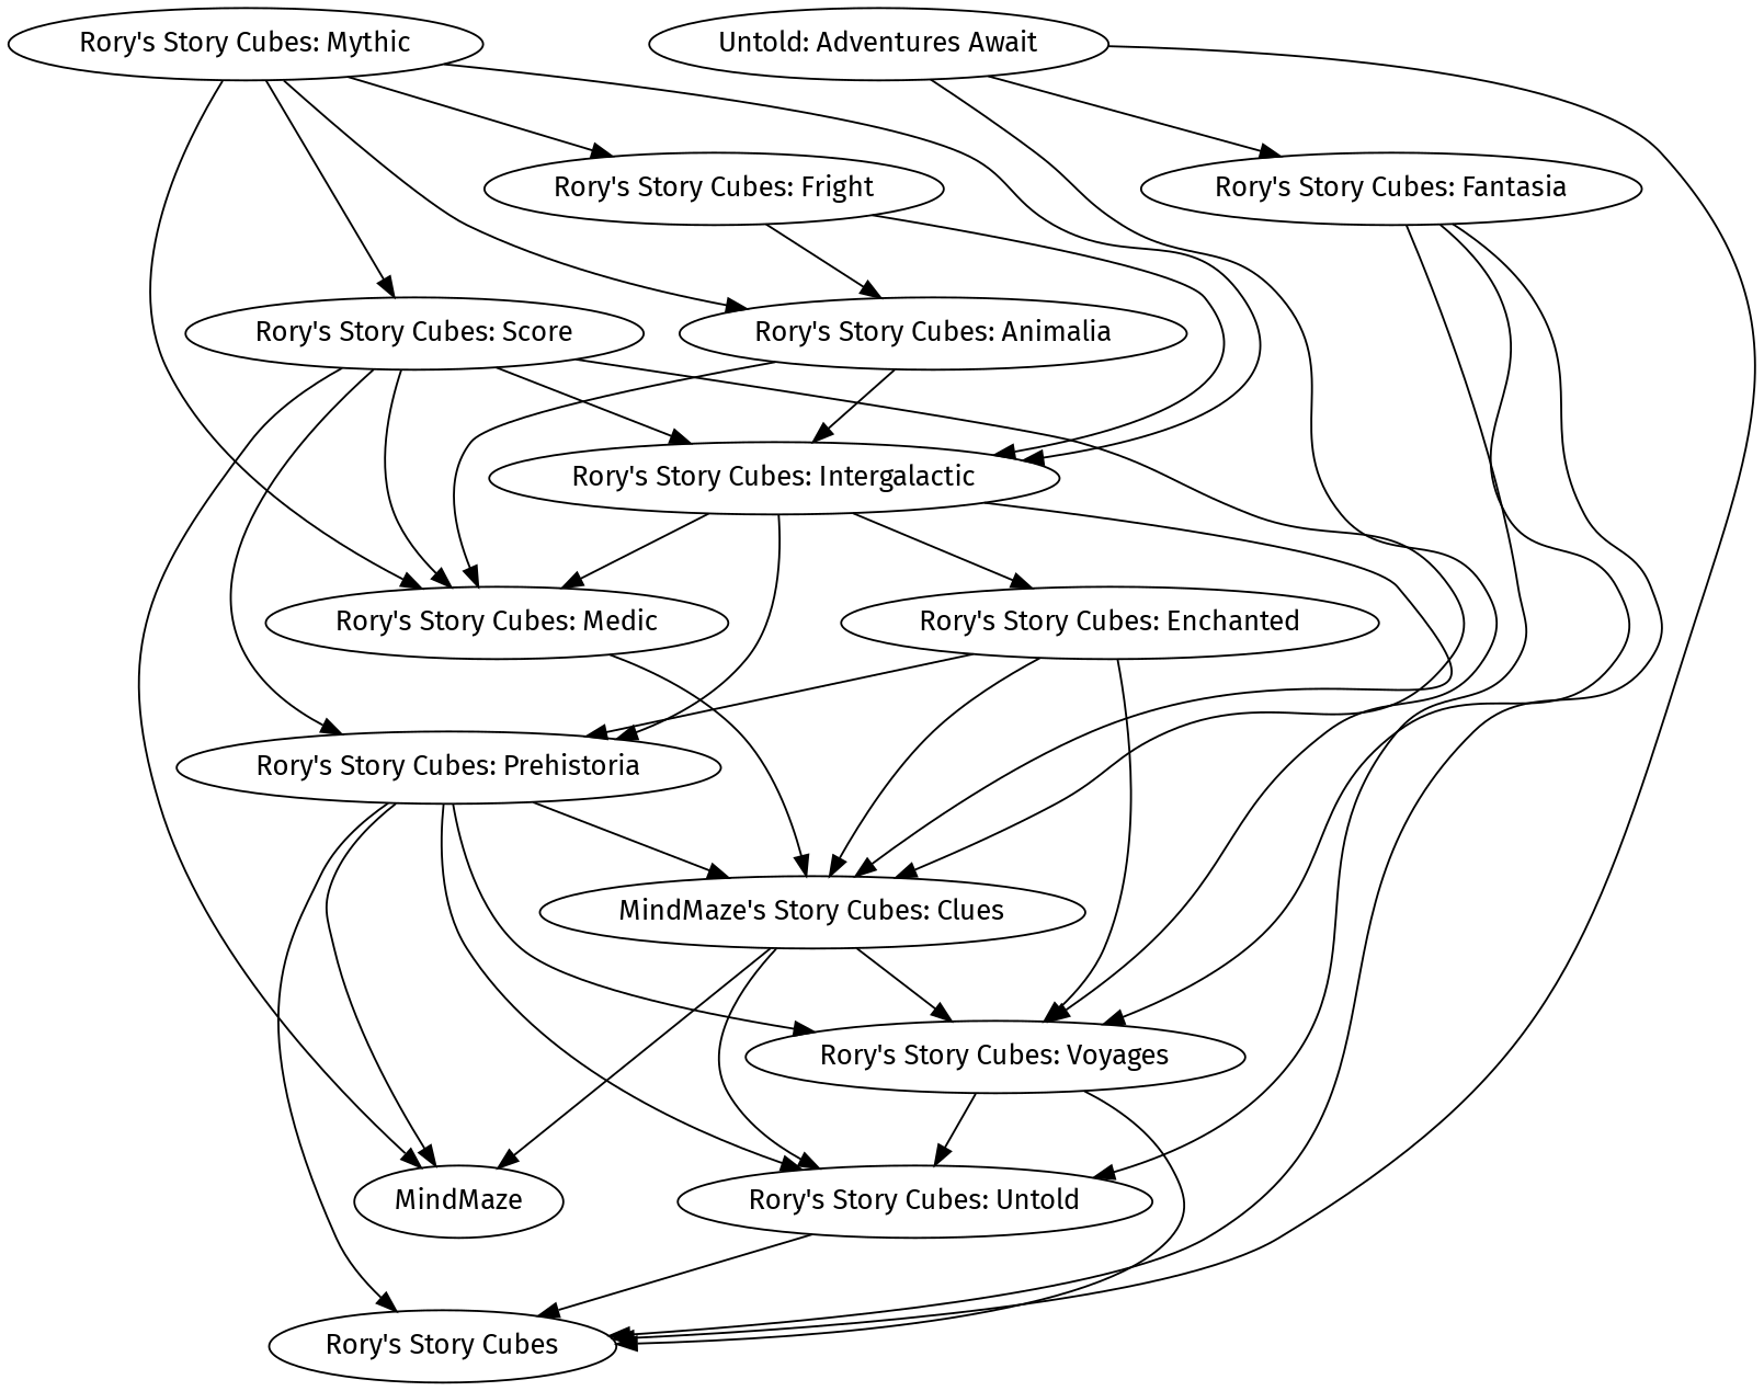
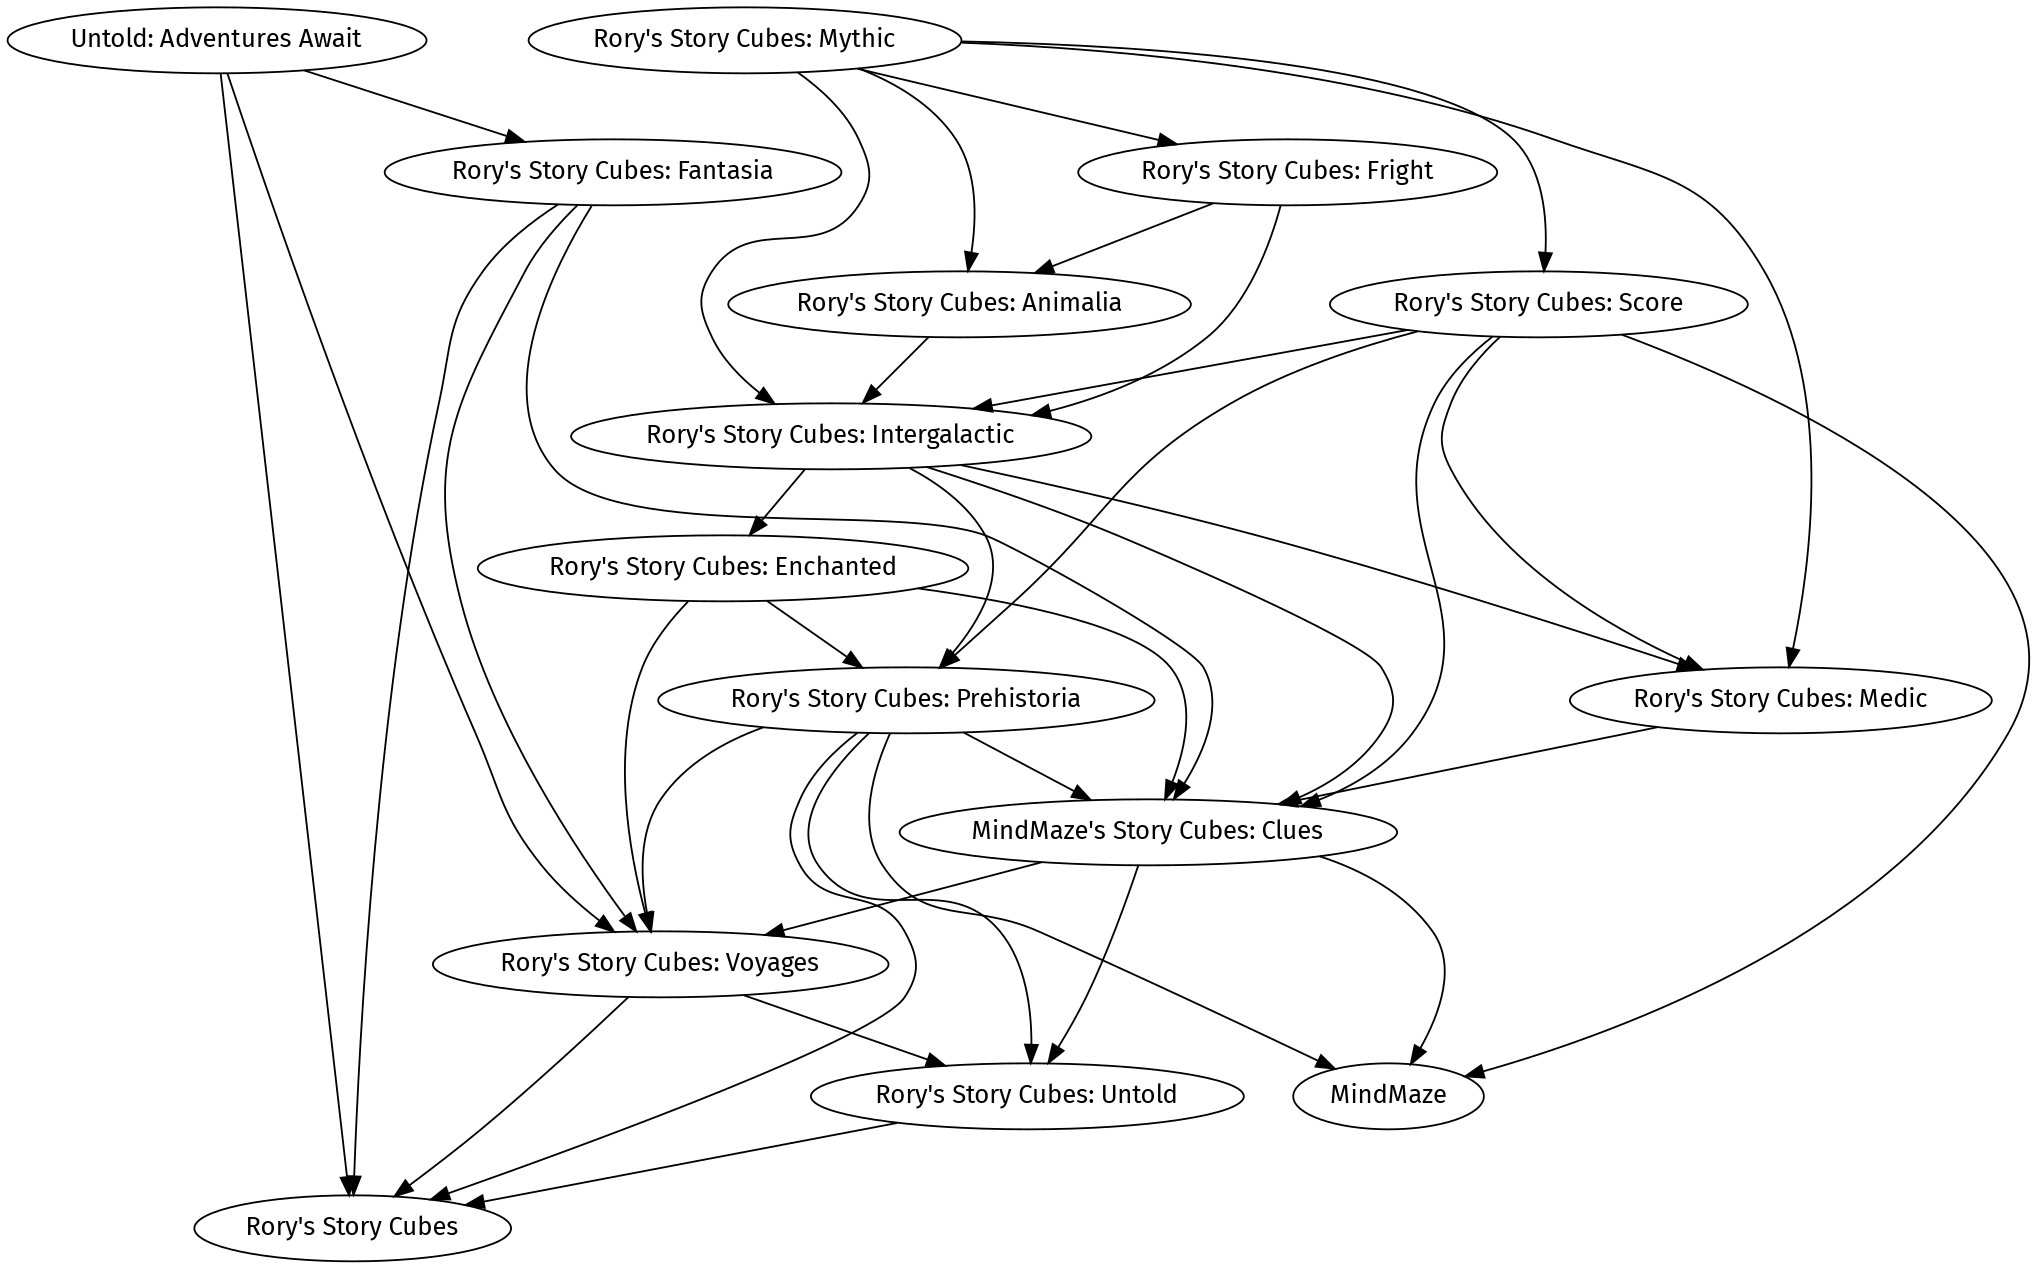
  digraph {
    fontname="Fira Sans"
    node [complexity=1.0 fontname="Fira Sans" max_players=12 max_players_best=4 max_players_rec=12 max_time=20 min_players=1 min_players_best=1 min_players_rec=1 min_time=20 year=2013]
    edge [fontname="Fira Sans"]
    n1 [bayes_rating=5.77662 complexity=1.1852 l="-50.74548812437489,11.763426573235854" label="Rory's Story Cubes: Untold" max_players_rec=5 min_players_best=3 rating=6.36033 year=2007]
    n2 [bayes_rating=5.92902 complexity=1.1118 l="-50.63347683700647,11.75214681770785" label="Rory's Story Cubes" max_players_rec=6 min_players_best=2 rating=6.22103 year=2005]
    n3 [bayes_rating=5.8074 complexity=1.0488 l="-50.701459779129955,11.819710843919763" label="Rory's Story Cubes: Voyages" max_players_rec=5 min_players_best=3 min_players_rec=2 rating=6.48432 year=2011]
    n4 [bayes_rating=5.63239 l="-50.8303485188128,11.837155750270384" label="Rory's Story Cubes: Prehistoria" max_players_best=12 max_time=15 min_time=15 rating=6.57042]
    n5 [bayes_rating=5.62247 l="-50.919414858871605,11.818035203624818" label="MindMaze's Story Cubes: Clues" max_players_best=12 max_time=15 min_time=15 rating=6.57172]
    n6 [bayes_rating=5.49005 l="-50.54766478880565,12.172889667001687" label=MindMaze max_players=8 max_players_best=8 max_players_rec=8 max_time=45 min_players=2 min_players_best=2 min_players_rec=2 min_time=45 rating=5.39398 year=2012]
    n7 [bayes_rating=5.64351 complexity=1.0909 l="-50.83786126459692,11.884269521902107" label="Rory's Story Cubes: Enchanted" max_players_rec=5 max_time=15 min_players_best=3 min_players_rec=2 min_time=15 rating=6.55695]
    n8 [bayes_rating=5.61415 l="-50.502512209485076,11.815560421180779" label="Rory's Story Cubes: Fantasia" max_players_rec=5 min_players_best=3 min_players_rec=2 rating=6.69408 year=2017]
    n9 [bayes_rating=5.72431 complexity=1.6667 l="-50.37228269605592,11.583941774541653" label="Untold: Adventures Await" max_players=4 max_players_rec=4 max_time=60 min_time=45 rating=6.80476 year=2017]
    n10 [bayes_rating=5.59168 l="-50.98330924338458,11.896697658652933" label="Rory's Story Cubes: Intergalactic" max_players=10 max_players_best=10 max_players_rec=10 rating=6.60404 year=2014]
    n11 [bayes_rating=5.56979 l="-51.09493671676536,11.862661713663401" label="Rory's Story Cubes: Medic" max_players=10 max_players_best=10 max_players_rec=10 rating=6.62685 year=2014 complexity=""]
    n12 [bayes_rating=5.55212 l="-51.03014782175796,11.831305631611478" label="Rory's Story Cubes: Score" max_players=10 max_players_best=10 max_players_rec=10 rating=6.53223 year=2014 complexity=""]
    n13 [bayes_rating=5.55233 l="-51.0547754928676,11.951438556714468" label="Rory's Story Cubes: Animalia" max_players_best=12 rating=6.52683 year=2015]
    n14 [bayes_rating=5.56096 l="-51.124282437147265,11.912770636211832" label="Rory's Story Cubes: Mythic" max_players_best=12 rating=6.7439 year=2015]
    n15 [bayes_rating=5.56175 l="-51.13847221774888,11.962922298755785" label="Rory's Story Cubes: Fright" max_players_best=12 rating=6.69328 year=2015]
    n1 -> n2 [weight=0.476703569282278]
    n3 -> n1 [weight=0.616077331677036]
    n3 -> n2 [weight=0.427815365985939]
    n4 -> n1 [weight=0.378093245624341]
    n4 -> n2 [weight=0.279077902598753]
    n4 -> n3 [weight=0.406117972534031]
    n4 -> n5 [weight=0.692600981885131]
    n4 -> n6 [weight=0.0555269384401246]
    n5 -> n1 [weight=0.383571457295433]
    n5 -> n3 [weight=0.417324364281611]
    n5 -> n6 [weight=0.0533389710888763]
    n7 -> n3 [weight=0.401556560293771]
    n7 -> n4 [weight=0.703035457255422]
    n7 -> n5 [weight=0.692223909719991]
-   n8 -> n1 [weight=0.265028485510463]
+   n8 -> n5 [weight=0.265028485510463]
    n8 -> n2 [weight=0.193305365193457]
    n8 -> n3 [weight=0.268789332553792]
    n9 -> n2 [weight=0.101745250122025]
    n9 -> n3 [weight=0.0779810835350082]
    n9 -> n8 [weight=0.0767709379364493]
    n10 -> n4 [weight=0.551187649699527]
    n10 -> n5 [weight=0.51600307458695]
    n10 -> n7 [weight=0.521021669638672]
    n10 -> n11 [weight=0.620323939222648]
    n11 -> n5 [weight=0.53116460912583]
    n12 -> n4 [weight=0.491764187046704]
    n12 -> n5 [weight=0.529982794756563]
    n12 -> n6 [weight=0.048069291700235]
    n12 -> n10 [weight=0.597795743995752]
    n12 -> n11 [weight=0.73776113876354]
    n13 -> n10 [weight=0.493309863384325]
-   n13 -> n11 [weight=0.482476720543409]
    n14 -> n10 [weight=0.544593055093996]
    n14 -> n11 [weight=0.531891317487756]
    n14 -> n12 [weight=0.520071978020908]
    n14 -> n13 [weight=0.659215457245834]
    n14 -> n15 [weight=0.683706249300304]
    n15 -> n10 [weight=0.497411002665796]
    n15 -> n13 [weight=0.600692162435775]
  }
